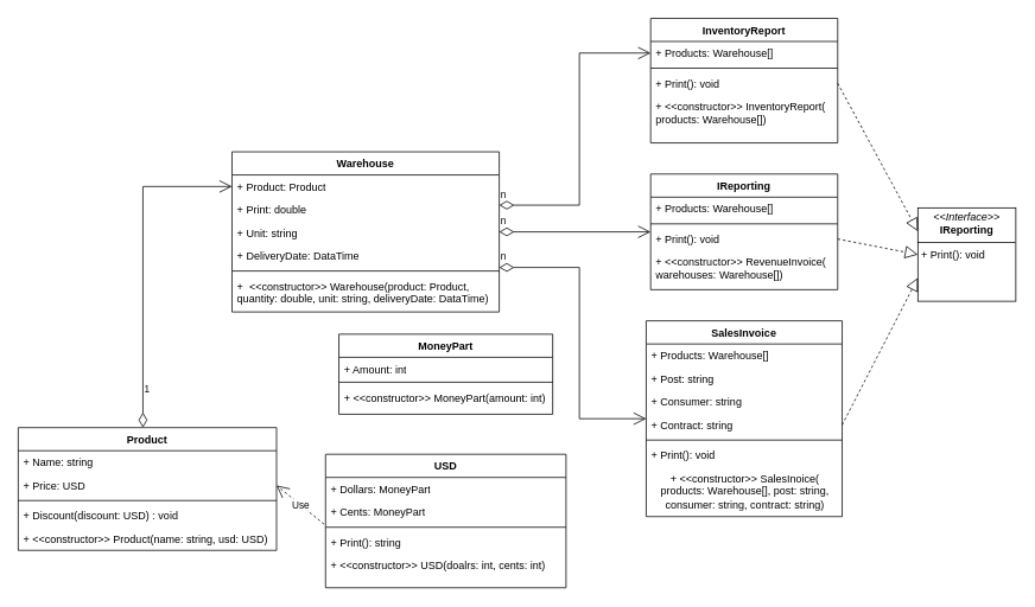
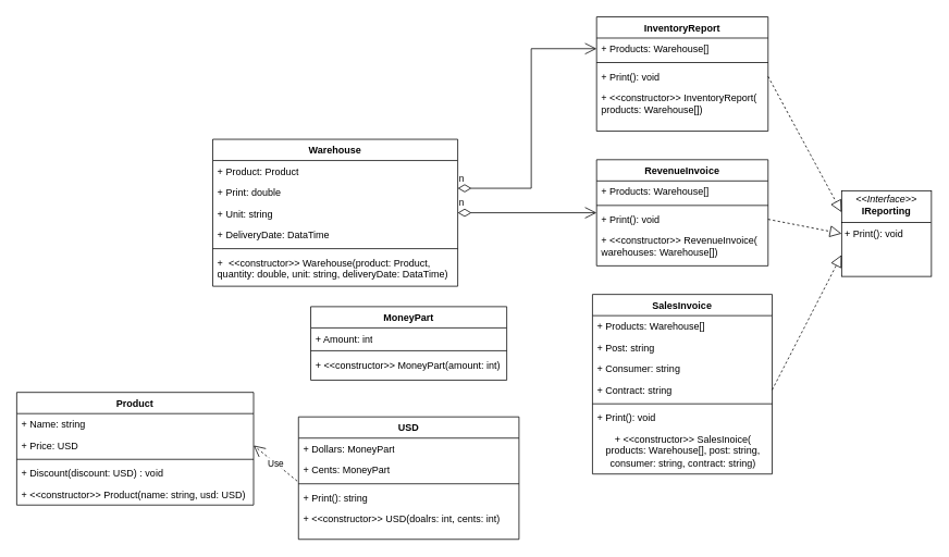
  <mxCell id="0" />
  <mxCell id="1" parent="0" />
  <mxCell id="2" value="USD" style="swimlane;fontStyle=1;align=center;verticalAlign=top;childLayout=stackLayout;horizontal=1;startSize=26;horizontalStack=0;resizeParent=1;resizeParentMax=0;resizeLast=0;collapsible=1;marginBottom=0;whiteSpace=wrap;html=1;" parent="1" vertex="1"><mxGeometry x="365" y="510" width="270" height="150" as="geometry" /></mxCell>
  <mxCell id="3" value="+ Dollars: MoneyPart" style="text;strokeColor=none;fillColor=none;align=left;verticalAlign=top;spacingLeft=4;spacingRight=4;overflow=hidden;rotatable=0;points=[[0,0.5],[1,0.5]];portConstraint=eastwest;whiteSpace=wrap;html=1;" parent="2" vertex="1"><mxGeometry y="26" width="270" height="26" as="geometry" /></mxCell>
  <mxCell id="4" value="+ Cents: MoneyPart" style="text;strokeColor=none;fillColor=none;align=left;verticalAlign=top;spacingLeft=4;spacingRight=4;overflow=hidden;rotatable=0;points=[[0,0.5],[1,0.5]];portConstraint=eastwest;whiteSpace=wrap;html=1;" parent="2" vertex="1"><mxGeometry y="52" width="270" height="26" as="geometry" /></mxCell>
  <mxCell id="5" value="" style="line;strokeWidth=1;fillColor=none;align=left;verticalAlign=middle;spacingTop=-1;spacingLeft=3;spacingRight=3;rotatable=0;labelPosition=right;points=[];portConstraint=eastwest;strokeColor=inherit;" parent="2" vertex="1"><mxGeometry y="78" width="270" height="8" as="geometry" /></mxCell>
  <mxCell id="6" value="+ Print(): string" style="text;strokeColor=none;fillColor=none;align=left;verticalAlign=top;spacingLeft=4;spacingRight=4;overflow=hidden;rotatable=0;points=[[0,0.5],[1,0.5]];portConstraint=eastwest;whiteSpace=wrap;html=1;" parent="2" vertex="1"><mxGeometry y="86" width="270" height="26" as="geometry" /></mxCell>
  <mxCell id="7" value="+ &amp;lt;&amp;lt;constructor&amp;gt;&amp;gt; USD(doalrs: int, cents: int)" style="text;strokeColor=none;fillColor=none;align=left;verticalAlign=top;spacingLeft=4;spacingRight=4;overflow=hidden;rotatable=0;points=[[0,0.5],[1,0.5]];portConstraint=eastwest;whiteSpace=wrap;html=1;" vertex="1" parent="2"><mxGeometry y="112" width="270" height="38" as="geometry" /></mxCell>
  <mxCell id="8" value="MoneyPart" style="swimlane;fontStyle=1;align=center;verticalAlign=top;childLayout=stackLayout;horizontal=1;startSize=26;horizontalStack=0;resizeParent=1;resizeParentMax=0;resizeLast=0;collapsible=1;marginBottom=0;whiteSpace=wrap;html=1;" vertex="1" parent="1"><mxGeometry x="380" y="375" width="240" height="90" as="geometry" /></mxCell>
  <mxCell id="9" value="+ Amount: int" style="text;strokeColor=none;fillColor=none;align=left;verticalAlign=top;spacingLeft=4;spacingRight=4;overflow=hidden;rotatable=0;points=[[0,0.5],[1,0.5]];portConstraint=eastwest;whiteSpace=wrap;html=1;" vertex="1" parent="8"><mxGeometry y="26" width="240" height="24" as="geometry" /></mxCell>
  <mxCell id="10" value="" style="line;strokeWidth=1;fillColor=none;align=left;verticalAlign=middle;spacingTop=-1;spacingLeft=3;spacingRight=3;rotatable=0;labelPosition=right;points=[];portConstraint=eastwest;strokeColor=inherit;" vertex="1" parent="8"><mxGeometry y="50" width="240" height="8" as="geometry" /></mxCell>
  <mxCell id="11" value="+ &amp;lt;&amp;lt;constructor&amp;gt;&amp;gt; MoneyPart(amount: int)" style="text;strokeColor=none;fillColor=none;align=left;verticalAlign=top;spacingLeft=4;spacingRight=4;overflow=hidden;rotatable=0;points=[[0,0.5],[1,0.5]];portConstraint=eastwest;whiteSpace=wrap;html=1;" vertex="1" parent="8"><mxGeometry y="58" width="240" height="32" as="geometry" /></mxCell>
  <mxCell id="12" value="Product" style="swimlane;fontStyle=1;align=center;verticalAlign=top;childLayout=stackLayout;horizontal=1;startSize=26;horizontalStack=0;resizeParent=1;resizeParentMax=0;resizeLast=0;collapsible=1;marginBottom=0;whiteSpace=wrap;html=1;" vertex="1" parent="1"><mxGeometry x="20" y="480" width="290" height="138" as="geometry" /></mxCell>
  <mxCell id="13" value="+ Name: string" style="text;strokeColor=none;fillColor=none;align=left;verticalAlign=top;spacingLeft=4;spacingRight=4;overflow=hidden;rotatable=0;points=[[0,0.5],[1,0.5]];portConstraint=eastwest;whiteSpace=wrap;html=1;" vertex="1" parent="12"><mxGeometry y="26" width="290" height="26" as="geometry" /></mxCell>
  <mxCell id="14" value="+ Price: USD" style="text;strokeColor=none;fillColor=none;align=left;verticalAlign=top;spacingLeft=4;spacingRight=4;overflow=hidden;rotatable=0;points=[[0,0.5],[1,0.5]];portConstraint=eastwest;whiteSpace=wrap;html=1;" vertex="1" parent="12"><mxGeometry y="52" width="290" height="26" as="geometry" /></mxCell>
  <mxCell id="15" value="" style="line;strokeWidth=1;fillColor=none;align=left;verticalAlign=middle;spacingTop=-1;spacingLeft=3;spacingRight=3;rotatable=0;labelPosition=right;points=[];portConstraint=eastwest;strokeColor=inherit;" vertex="1" parent="12"><mxGeometry y="78" width="290" height="8" as="geometry" /></mxCell>
  <mxCell id="16" value="+ Discount(discount: USD) : void" style="text;strokeColor=none;fillColor=none;align=left;verticalAlign=top;spacingLeft=4;spacingRight=4;overflow=hidden;rotatable=0;points=[[0,0.5],[1,0.5]];portConstraint=eastwest;whiteSpace=wrap;html=1;" vertex="1" parent="12"><mxGeometry y="86" width="290" height="26" as="geometry" /></mxCell>
  <mxCell id="17" value="+ &amp;lt;&amp;lt;constructor&amp;gt;&amp;gt; Product(name: string, usd: USD)" style="text;strokeColor=none;fillColor=none;align=left;verticalAlign=top;spacingLeft=4;spacingRight=4;overflow=hidden;rotatable=0;points=[[0,0.5],[1,0.5]];portConstraint=eastwest;whiteSpace=wrap;html=1;" vertex="1" parent="12"><mxGeometry y="112" width="290" height="26" as="geometry" /></mxCell>
  <mxCell id="18" value="Warehouse" style="swimlane;fontStyle=1;align=center;verticalAlign=top;childLayout=stackLayout;horizontal=1;startSize=26;horizontalStack=0;resizeParent=1;resizeParentMax=0;resizeLast=0;collapsible=1;marginBottom=0;whiteSpace=wrap;html=1;" vertex="1" parent="1"><mxGeometry x="260" y="170" width="300" height="180" as="geometry" /></mxCell>
  <mxCell id="19" value="+ Product: Product" style="text;strokeColor=none;fillColor=none;align=left;verticalAlign=top;spacingLeft=4;spacingRight=4;overflow=hidden;rotatable=0;points=[[0,0.5],[1,0.5]];portConstraint=eastwest;whiteSpace=wrap;html=1;" vertex="1" parent="18"><mxGeometry y="26" width="300" height="26" as="geometry" /></mxCell>
  <mxCell id="20" value="+ Print: double" style="text;strokeColor=none;fillColor=none;align=left;verticalAlign=top;spacingLeft=4;spacingRight=4;overflow=hidden;rotatable=0;points=[[0,0.5],[1,0.5]];portConstraint=eastwest;whiteSpace=wrap;html=1;" vertex="1" parent="18"><mxGeometry y="52" width="300" height="26" as="geometry" /></mxCell>
  <mxCell id="21" value="+ Unit: string" style="text;strokeColor=none;fillColor=none;align=left;verticalAlign=top;spacingLeft=4;spacingRight=4;overflow=hidden;rotatable=0;points=[[0,0.5],[1,0.5]];portConstraint=eastwest;whiteSpace=wrap;html=1;" vertex="1" parent="18"><mxGeometry y="78" width="300" height="26" as="geometry" /></mxCell>
  <mxCell id="22" value="+ DeliveryDate: DataTime" style="text;strokeColor=none;fillColor=none;align=left;verticalAlign=top;spacingLeft=4;spacingRight=4;overflow=hidden;rotatable=0;points=[[0,0.5],[1,0.5]];portConstraint=eastwest;whiteSpace=wrap;html=1;" vertex="1" parent="18"><mxGeometry y="104" width="300" height="26" as="geometry" /></mxCell>
  <mxCell id="23" value="" style="line;strokeWidth=1;fillColor=none;align=left;verticalAlign=middle;spacingTop=-1;spacingLeft=3;spacingRight=3;rotatable=0;labelPosition=right;points=[];portConstraint=eastwest;strokeColor=inherit;" vertex="1" parent="18"><mxGeometry y="130" width="300" height="8" as="geometry" /></mxCell>
  <mxCell id="24" value="+&amp;nbsp; &amp;lt;&amp;lt;constructor&amp;gt;&amp;gt; Warehouse(product: Product, quantity: double, unit: string, deliveryDate: DataTime)" style="text;strokeColor=none;fillColor=none;align=left;verticalAlign=top;spacingLeft=4;spacingRight=4;overflow=hidden;rotatable=0;points=[[0,0.5],[1,0.5]];portConstraint=eastwest;whiteSpace=wrap;html=1;" vertex="1" parent="18"><mxGeometry y="138" width="300" height="42" as="geometry" /></mxCell>
  <mxCell id="25" value="&lt;p style=&quot;margin:0px;margin-top:4px;text-align:center;&quot;&gt;&lt;i&gt;&amp;lt;&amp;lt;Interface&amp;gt;&amp;gt;&lt;/i&gt;&lt;br&gt;&lt;b&gt;IReporting&lt;/b&gt;&lt;/p&gt;&lt;hr size=&quot;1&quot; style=&quot;border-style:solid;&quot;&gt;&lt;p style=&quot;margin:0px;margin-left:4px;&quot;&gt;+ Print(): void&lt;/p&gt;" style="verticalAlign=top;align=left;overflow=fill;html=1;whiteSpace=wrap;" vertex="1" parent="1"><mxGeometry x="1030" y="233" width="110" height="105" as="geometry" /></mxCell>
- <mxCell id="26" value="IReporting" style="swimlane;fontStyle=1;align=center;verticalAlign=top;childLayout=stackLayout;horizontal=1;startSize=26;horizontalStack=0;resizeParent=1;resizeParentMax=0;resizeLast=0;collapsible=1;marginBottom=0;whiteSpace=wrap;html=1;" vertex="1" parent="1"><mxGeometry x="730" y="195" width="210" height="130" as="geometry" /></mxCell>
+ <mxCell id="26" value="RevenueInvoice" style="swimlane;fontStyle=1;align=center;verticalAlign=top;childLayout=stackLayout;horizontal=1;startSize=26;horizontalStack=0;resizeParent=1;resizeParentMax=0;resizeLast=0;collapsible=1;marginBottom=0;whiteSpace=wrap;html=1;" vertex="1" parent="1"><mxGeometry x="730" y="195" width="210" height="130" as="geometry" /></mxCell>
  <mxCell id="27" value="+ Products: Warehouse[]" style="text;strokeColor=none;fillColor=none;align=left;verticalAlign=top;spacingLeft=4;spacingRight=4;overflow=hidden;rotatable=0;points=[[0,0.5],[1,0.5]];portConstraint=eastwest;whiteSpace=wrap;html=1;" vertex="1" parent="26"><mxGeometry y="26" width="210" height="26" as="geometry" /></mxCell>
  <mxCell id="28" value="" style="line;strokeWidth=1;fillColor=none;align=left;verticalAlign=middle;spacingTop=-1;spacingLeft=3;spacingRight=3;rotatable=0;labelPosition=right;points=[];portConstraint=eastwest;strokeColor=inherit;" vertex="1" parent="26"><mxGeometry y="52" width="210" height="8" as="geometry" /></mxCell>
  <mxCell id="29" value="+ Print(): void" style="text;strokeColor=none;fillColor=none;align=left;verticalAlign=top;spacingLeft=4;spacingRight=4;overflow=hidden;rotatable=0;points=[[0,0.5],[1,0.5]];portConstraint=eastwest;whiteSpace=wrap;html=1;" vertex="1" parent="26"><mxGeometry y="60" width="210" height="26" as="geometry" /></mxCell>
  <mxCell id="30" value="+ &amp;lt;&amp;lt;constructor&amp;gt;&amp;gt;&amp;nbsp;RevenueInvoice( warehouses: Warehouse[])" style="text;strokeColor=none;fillColor=none;align=left;verticalAlign=top;spacingLeft=4;spacingRight=4;overflow=hidden;rotatable=0;points=[[0,0.5],[1,0.5]];portConstraint=eastwest;whiteSpace=wrap;html=1;" vertex="1" parent="26"><mxGeometry y="86" width="210" height="44" as="geometry" /></mxCell>
  <mxCell id="31" value="SalesInvoice" style="swimlane;fontStyle=1;align=center;verticalAlign=top;childLayout=stackLayout;horizontal=1;startSize=26;horizontalStack=0;resizeParent=1;resizeParentMax=0;resizeLast=0;collapsible=1;marginBottom=0;whiteSpace=wrap;html=1;" vertex="1" parent="1"><mxGeometry x="725" y="360" width="220" height="220" as="geometry" /></mxCell>
  <mxCell id="32" value="+ Products: Warehouse[]" style="text;strokeColor=none;fillColor=none;align=left;verticalAlign=top;spacingLeft=4;spacingRight=4;overflow=hidden;rotatable=0;points=[[0,0.5],[1,0.5]];portConstraint=eastwest;whiteSpace=wrap;html=1;" vertex="1" parent="31"><mxGeometry y="26" width="220" height="26" as="geometry" /></mxCell>
  <mxCell id="33" value="+ Post: string" style="text;strokeColor=none;fillColor=none;align=left;verticalAlign=top;spacingLeft=4;spacingRight=4;overflow=hidden;rotatable=0;points=[[0,0.5],[1,0.5]];portConstraint=eastwest;whiteSpace=wrap;html=1;" vertex="1" parent="31"><mxGeometry y="52" width="220" height="26" as="geometry" /></mxCell>
  <mxCell id="34" value="+ Consumer: string" style="text;strokeColor=none;fillColor=none;align=left;verticalAlign=top;spacingLeft=4;spacingRight=4;overflow=hidden;rotatable=0;points=[[0,0.5],[1,0.5]];portConstraint=eastwest;whiteSpace=wrap;html=1;" vertex="1" parent="31"><mxGeometry y="78" width="220" height="26" as="geometry" /></mxCell>
  <mxCell id="35" value="+ Contract: string" style="text;strokeColor=none;fillColor=none;align=left;verticalAlign=top;spacingLeft=4;spacingRight=4;overflow=hidden;rotatable=0;points=[[0,0.5],[1,0.5]];portConstraint=eastwest;whiteSpace=wrap;html=1;" vertex="1" parent="31"><mxGeometry y="104" width="220" height="26" as="geometry" /></mxCell>
  <mxCell id="36" value="" style="line;strokeWidth=1;fillColor=none;align=left;verticalAlign=middle;spacingTop=-1;spacingLeft=3;spacingRight=3;rotatable=0;labelPosition=right;points=[];portConstraint=eastwest;strokeColor=inherit;" vertex="1" parent="31"><mxGeometry y="130" width="220" height="8" as="geometry" /></mxCell>
  <mxCell id="37" value="+ Print(): void" style="text;strokeColor=none;fillColor=none;align=left;verticalAlign=top;spacingLeft=4;spacingRight=4;overflow=hidden;rotatable=0;points=[[0,0.5],[1,0.5]];portConstraint=eastwest;whiteSpace=wrap;html=1;" vertex="1" parent="31"><mxGeometry y="138" width="220" height="26" as="geometry" /></mxCell>
  <mxCell id="38" value="&lt;div style=&quot;text-align: center;&quot;&gt;&lt;span style=&quot;background-color: initial;&quot;&gt;+ &amp;lt;&amp;lt;constructor&amp;gt;&amp;gt; SalesInoice( products: Warehouse[], post: string, consumer: string, contract: string)&lt;/span&gt;&lt;/div&gt;" style="text;strokeColor=none;fillColor=none;align=left;verticalAlign=top;spacingLeft=4;spacingRight=4;overflow=hidden;rotatable=0;points=[[0,0.5],[1,0.5]];portConstraint=eastwest;whiteSpace=wrap;html=1;" vertex="1" parent="31"><mxGeometry y="164" width="220" height="56" as="geometry" /></mxCell>
  <mxCell id="39" value="InventoryReport" style="swimlane;fontStyle=1;align=center;verticalAlign=top;childLayout=stackLayout;horizontal=1;startSize=26;horizontalStack=0;resizeParent=1;resizeParentMax=0;resizeLast=0;collapsible=1;marginBottom=0;whiteSpace=wrap;html=1;" vertex="1" parent="1"><mxGeometry x="730" y="20" width="210" height="140" as="geometry" /></mxCell>
  <mxCell id="40" value="+ Products: Warehouse[]" style="text;strokeColor=none;fillColor=none;align=left;verticalAlign=top;spacingLeft=4;spacingRight=4;overflow=hidden;rotatable=0;points=[[0,0.5],[1,0.5]];portConstraint=eastwest;whiteSpace=wrap;html=1;" vertex="1" parent="39"><mxGeometry y="26" width="210" height="26" as="geometry" /></mxCell>
  <mxCell id="41" value="" style="line;strokeWidth=1;fillColor=none;align=left;verticalAlign=middle;spacingTop=-1;spacingLeft=3;spacingRight=3;rotatable=0;labelPosition=right;points=[];portConstraint=eastwest;strokeColor=inherit;" vertex="1" parent="39"><mxGeometry y="52" width="210" height="8" as="geometry" /></mxCell>
  <mxCell id="42" value="+ Print(): void" style="text;strokeColor=none;fillColor=none;align=left;verticalAlign=top;spacingLeft=4;spacingRight=4;overflow=hidden;rotatable=0;points=[[0,0.5],[1,0.5]];portConstraint=eastwest;whiteSpace=wrap;html=1;" vertex="1" parent="39"><mxGeometry y="60" width="210" height="26" as="geometry" /></mxCell>
  <mxCell id="43" value="+ &amp;lt;&amp;lt;constructor&amp;gt;&amp;gt;&amp;nbsp;InventoryReport( products: Warehouse[])" style="text;strokeColor=none;fillColor=none;align=left;verticalAlign=top;spacingLeft=4;spacingRight=4;overflow=hidden;rotatable=0;points=[[0,0.5],[1,0.5]];portConstraint=eastwest;whiteSpace=wrap;html=1;" vertex="1" parent="39"><mxGeometry y="86" width="210" height="54" as="geometry" /></mxCell>
  <mxCell id="44" value="" style="endArrow=block;dashed=1;endFill=0;endSize=12;html=1;rounded=0;entryX=0;entryY=0.75;entryDx=0;entryDy=0;exitX=1;exitY=0.5;exitDx=0;exitDy=0;" edge="1" parent="1" source="35" target="25"><mxGeometry width="160" relative="1" as="geometry"><mxPoint x="940" y="380" as="sourcePoint" /><mxPoint x="1015" y="200" as="targetPoint" /><Array as="points" /></mxGeometry></mxCell>
  <mxCell id="45" value="" style="endArrow=block;dashed=1;endFill=0;endSize=12;html=1;rounded=0;exitX=1;exitY=0.5;exitDx=0;exitDy=0;entryX=0;entryY=0.5;entryDx=0;entryDy=0;" edge="1" parent="1" source="29" target="25"><mxGeometry width="160" relative="1" as="geometry"><mxPoint x="749" y="210" as="sourcePoint" /><mxPoint x="909" y="210" as="targetPoint" /></mxGeometry></mxCell>
  <mxCell id="46" value="" style="endArrow=block;dashed=1;endFill=0;endSize=12;html=1;rounded=0;exitX=1;exitY=0.5;exitDx=0;exitDy=0;entryX=0;entryY=0.25;entryDx=0;entryDy=0;" edge="1" parent="1" source="42" target="25"><mxGeometry width="160" relative="1" as="geometry"><mxPoint x="1229" y="150" as="sourcePoint" /><mxPoint x="1389" y="150" as="targetPoint" /></mxGeometry></mxCell>
- <mxCell id="47" value="1" style="endArrow=open;html=1;endSize=12;startArrow=diamondThin;startSize=14;startFill=0;edgeStyle=orthogonalEdgeStyle;align=left;verticalAlign=bottom;rounded=0;entryX=0;entryY=0.5;entryDx=0;entryDy=0;" edge="1" parent="1" source="12" target="19"><mxGeometry x="-0.82" relative="1" as="geometry"><mxPoint x="240" y="460" as="sourcePoint" /><mxPoint x="430" y="400" as="targetPoint" /><Array as="points"><mxPoint x="160" y="209" /></Array><mxPoint y="-1" as="offset" /></mxGeometry></mxCell>
  <mxCell id="48" value="Use" style="endArrow=open;endSize=12;dashed=1;html=1;rounded=0;exitX=-0.006;exitY=1.024;exitDx=0;exitDy=0;exitPerimeter=0;entryX=1;entryY=0.5;entryDx=0;entryDy=0;" edge="1" parent="1" source="4" target="14"><mxGeometry width="160" relative="1" as="geometry"><mxPoint x="600" y="420" as="sourcePoint" /><mxPoint x="760" y="420" as="targetPoint" /></mxGeometry></mxCell>
  <mxCell id="49" value="n" style="endArrow=open;html=1;endSize=12;startArrow=diamondThin;startSize=14;startFill=0;edgeStyle=orthogonalEdgeStyle;align=left;verticalAlign=bottom;rounded=0;" edge="1" parent="1" target="39"><mxGeometry x="-1" y="3" relative="1" as="geometry"><mxPoint x="560" y="230" as="sourcePoint" /><mxPoint x="650" y="59" as="targetPoint" /><Array as="points"><mxPoint x="650" y="230" /><mxPoint x="650" y="59" /></Array></mxGeometry></mxCell>
  <mxCell id="50" value="n" style="endArrow=open;html=1;endSize=12;startArrow=diamondThin;startSize=14;startFill=0;edgeStyle=orthogonalEdgeStyle;align=left;verticalAlign=bottom;rounded=0;" edge="1" parent="1" source="18" target="26"><mxGeometry x="-1" y="3" relative="1" as="geometry"><mxPoint x="580" y="272.52" as="sourcePoint" /><mxPoint x="740" y="272.52" as="targetPoint" /><Array as="points" /></mxGeometry></mxCell>
- <mxCell id="51" value="n" style="endArrow=open;html=1;endSize=12;startArrow=diamondThin;startSize=14;startFill=0;edgeStyle=orthogonalEdgeStyle;align=left;verticalAlign=bottom;rounded=0;" edge="1" parent="1" source="18" target="31"><mxGeometry x="-1" y="3" relative="1" as="geometry"><mxPoint x="650" y="340" as="sourcePoint" /><mxPoint x="660" y="340" as="targetPoint" /><Array as="points"><mxPoint x="650" y="300" /><mxPoint x="650" y="470" /></Array></mxGeometry></mxCell>
